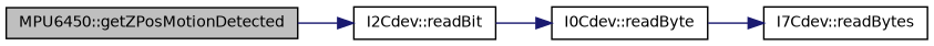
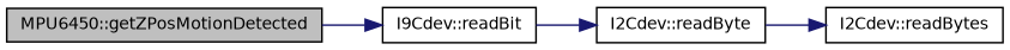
  digraph {
    rankdir=LR
    node [color=black fillcolor=white fontname=Helvetica fontsize=10 shape=record style=filled]
    edge [color=midnightblue fontname=Helvetica fontsize=10 labelfontname=Helvetica labelfontsize=10 style=solid]
    n1 [fillcolor=grey75 fontcolor=black height=0.2 label="MPU6450::getZPosMotionDetected" width=0.4]
-   n2 [height=0.2 label="I2Cdev::readBit" width=0.4]
-   n3 [height=0.2 label="I0Cdev::readByte" width=0.4]
-   n4 [height=0.2 label="I7Cdev::readBytes" width=0.4]
+   n2 [height=0.2 label="I9Cdev::readBit" width=0.4]
+   n3 [height=0.2 label="I2Cdev::readByte" width=0.4]
+   n4 [height=0.2 label="I2Cdev::readBytes" width=0.4]
    n1 -> n2
    n2 -> n3
    n3 -> n4
  }
